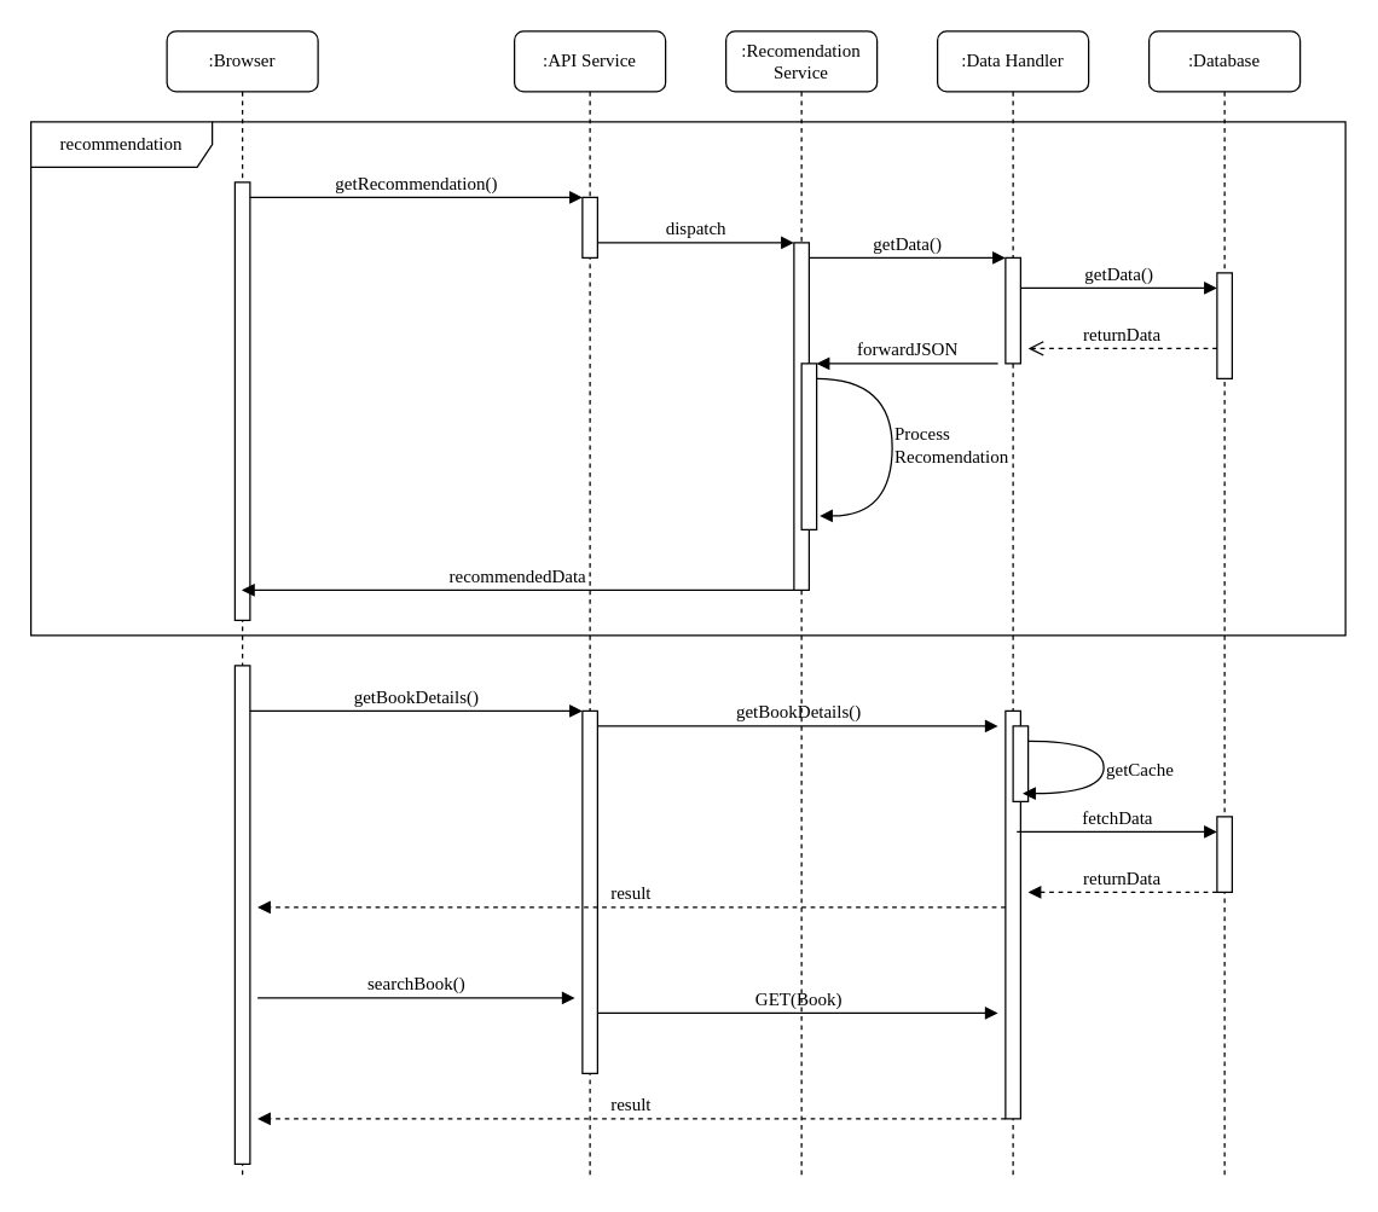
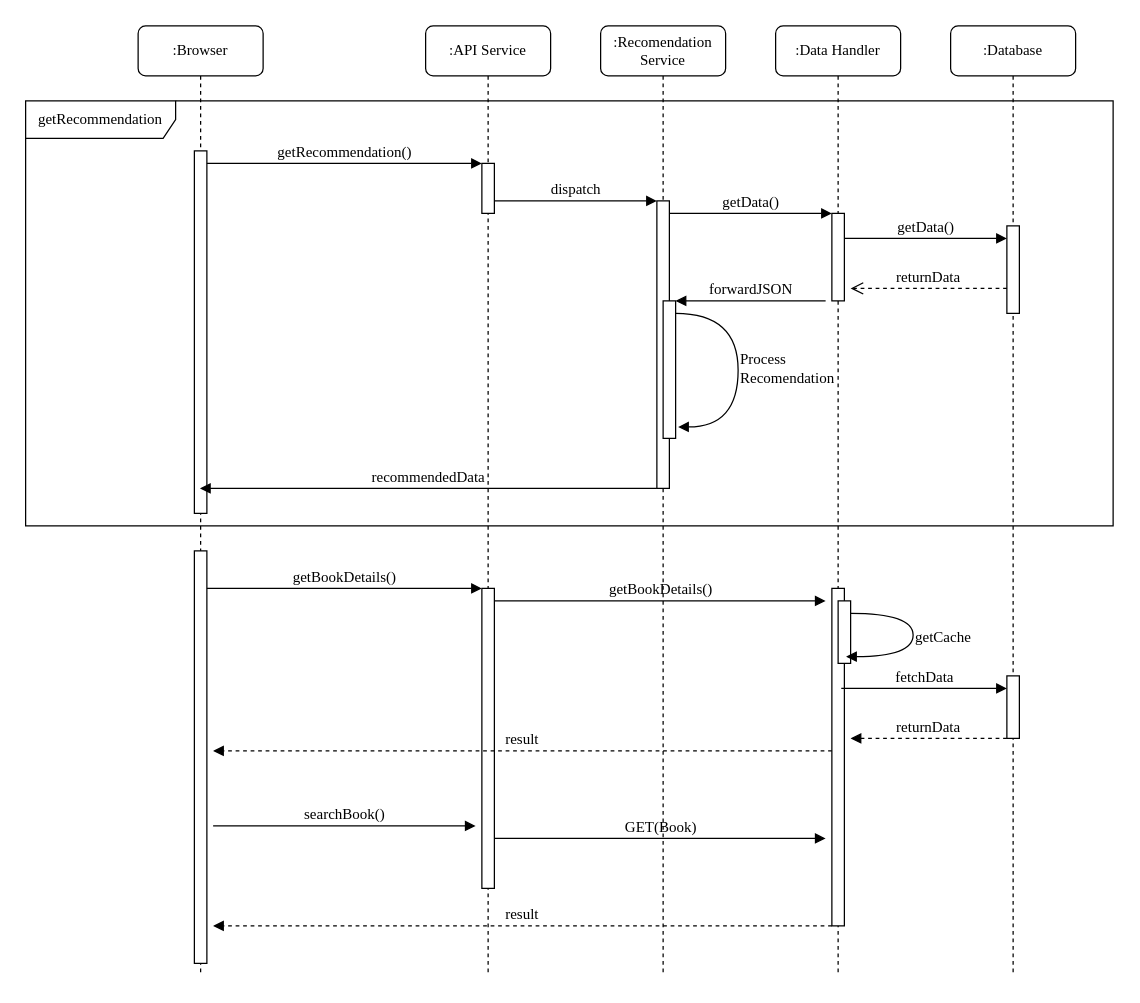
  <mxCell id="0" />
  <mxCell id="1" parent="0" />
  <mxCell id="2" value=":Browser" style="shape=umlLifeline;perimeter=lifelinePerimeter;whiteSpace=wrap;html=1;container=1;collapsible=0;recursiveResize=0;outlineConnect=0;rounded=1;shadow=0;comic=0;labelBackgroundColor=none;strokeWidth=1;fontFamily=Verdana;fontSize=12;align=center;" parent="1" vertex="1"><mxGeometry x="110" y="20" width="100" height="760" as="geometry" /></mxCell>
  <mxCell id="3" value="" style="html=1;points=[];perimeter=orthogonalPerimeter;rounded=0;shadow=0;comic=0;labelBackgroundColor=none;strokeWidth=1;fontFamily=Verdana;fontSize=12;align=center;" parent="2" vertex="1"><mxGeometry x="45" y="100" width="10" height="290" as="geometry" /></mxCell>
  <mxCell id="4" value="getRecommendation()" style="html=1;verticalAlign=bottom;endArrow=block;entryX=0;entryY=0;labelBackgroundColor=none;fontFamily=Verdana;fontSize=12;edgeStyle=elbowEdgeStyle;elbow=vertical;" parent="2" edge="1"><mxGeometry relative="1" as="geometry"><mxPoint x="55" y="110" as="sourcePoint" /><mxPoint x="275" y="110" as="targetPoint" /></mxGeometry></mxCell>
  <mxCell id="5" value="" style="html=1;points=[];perimeter=orthogonalPerimeter;rounded=0;shadow=0;comic=0;labelBackgroundColor=none;strokeWidth=1;fontFamily=Verdana;fontSize=12;align=center;" vertex="1" parent="2"><mxGeometry x="45" y="420" width="10" height="330" as="geometry" /></mxCell>
  <mxCell id="6" value=":API Service" style="shape=umlLifeline;perimeter=lifelinePerimeter;whiteSpace=wrap;html=1;container=1;collapsible=0;recursiveResize=0;outlineConnect=0;rounded=1;shadow=0;comic=0;labelBackgroundColor=none;strokeWidth=1;fontFamily=Verdana;fontSize=12;align=center;" parent="1" vertex="1"><mxGeometry x="340" y="20" width="100" height="760" as="geometry" /></mxCell>
  <mxCell id="7" value="" style="html=1;points=[];perimeter=orthogonalPerimeter;rounded=0;shadow=0;comic=0;labelBackgroundColor=none;strokeWidth=1;fontFamily=Verdana;fontSize=12;align=center;" parent="6" vertex="1"><mxGeometry x="45" y="110" width="10" height="40" as="geometry" /></mxCell>
  <mxCell id="8" value="getBookDetails()" style="html=1;verticalAlign=bottom;endArrow=block;entryX=0;entryY=0;labelBackgroundColor=none;fontFamily=Verdana;fontSize=12;edgeStyle=elbowEdgeStyle;elbow=vertical;" edge="1" parent="6"><mxGeometry relative="1" as="geometry"><mxPoint x="-175" y="450" as="sourcePoint" /><mxPoint x="45" y="450" as="targetPoint" /></mxGeometry></mxCell>
  <mxCell id="9" value="" style="html=1;points=[];perimeter=orthogonalPerimeter;rounded=0;shadow=0;comic=0;labelBackgroundColor=none;strokeWidth=1;fontFamily=Verdana;fontSize=12;align=center;" vertex="1" parent="6"><mxGeometry x="45" y="450" width="10" height="240" as="geometry" /></mxCell>
  <mxCell id="10" value="getBookDetails()" style="html=1;verticalAlign=bottom;endArrow=block;labelBackgroundColor=none;fontFamily=Verdana;fontSize=12;edgeStyle=elbowEdgeStyle;elbow=vertical;" edge="1" parent="6"><mxGeometry relative="1" as="geometry"><mxPoint x="55" y="460" as="sourcePoint" /><mxPoint x="320" y="460" as="targetPoint" /></mxGeometry></mxCell>
  <mxCell id="11" value="GET(Book)" style="html=1;verticalAlign=bottom;endArrow=block;labelBackgroundColor=none;fontFamily=Verdana;fontSize=12;edgeStyle=elbowEdgeStyle;elbow=vertical;" edge="1" parent="6"><mxGeometry relative="1" as="geometry"><mxPoint x="55" y="650" as="sourcePoint" /><mxPoint x="320" y="650" as="targetPoint" /></mxGeometry></mxCell>
  <mxCell id="12" value=":Recomendation&lt;div&gt;Service&lt;/div&gt;" style="shape=umlLifeline;perimeter=lifelinePerimeter;whiteSpace=wrap;html=1;container=1;collapsible=0;recursiveResize=0;outlineConnect=0;rounded=1;shadow=0;comic=0;labelBackgroundColor=none;strokeWidth=1;fontFamily=Verdana;fontSize=12;align=center;" parent="1" vertex="1"><mxGeometry x="480" y="20" width="100" height="760" as="geometry" /></mxCell>
  <mxCell id="13" value="" style="html=1;points=[];perimeter=orthogonalPerimeter;rounded=0;shadow=0;comic=0;labelBackgroundColor=none;strokeWidth=1;fontFamily=Verdana;fontSize=12;align=center;" parent="12" vertex="1"><mxGeometry x="45" y="140" width="10" height="230" as="geometry" /></mxCell>
  <mxCell id="14" value="Process&lt;div&gt;Recomendation&lt;/div&gt;" style="edgeStyle=orthogonalEdgeStyle;shape=connector;rounded=1;orthogonalLoop=1;jettySize=auto;elbow=vertical;html=1;strokeColor=default;align=left;verticalAlign=middle;fontFamily=Verdana;fontSize=12;fontColor=default;labelBackgroundColor=none;endArrow=block;curved=1;entryX=1.2;entryY=0.917;entryDx=0;entryDy=0;entryPerimeter=0;labelPosition=right;verticalLabelPosition=middle;" edge="1" parent="12" target="15"><mxGeometry relative="1" as="geometry"><mxPoint x="120" y="230" as="targetPoint" /><mxPoint x="60" y="230" as="sourcePoint" /><Array as="points"><mxPoint x="110" y="230" /><mxPoint x="110" y="321" /></Array></mxGeometry></mxCell>
  <mxCell id="15" value="" style="html=1;points=[];perimeter=orthogonalPerimeter;rounded=0;shadow=0;comic=0;labelBackgroundColor=none;strokeWidth=1;fontFamily=Verdana;fontSize=12;align=center;" parent="12" vertex="1"><mxGeometry x="50" y="220" width="10" height="110" as="geometry" /></mxCell>
  <mxCell id="16" value=":Data Handler" style="shape=umlLifeline;perimeter=lifelinePerimeter;whiteSpace=wrap;html=1;container=1;collapsible=0;recursiveResize=0;outlineConnect=0;rounded=1;shadow=0;comic=0;labelBackgroundColor=none;strokeWidth=1;fontFamily=Verdana;fontSize=12;align=center;" parent="1" vertex="1"><mxGeometry x="620" y="20" width="100" height="760" as="geometry" /></mxCell>
  <mxCell id="17" value="getData()" style="html=1;verticalAlign=bottom;endArrow=block;labelBackgroundColor=none;fontFamily=Verdana;fontSize=12;edgeStyle=elbowEdgeStyle;elbow=vertical;" edge="1" parent="16"><mxGeometry relative="1" as="geometry"><mxPoint x="-85" y="150" as="sourcePoint" /><Array as="points"><mxPoint x="-80" y="150" /></Array><mxPoint x="45" y="150" as="targetPoint" /></mxGeometry></mxCell>
  <mxCell id="18" value="" style="html=1;points=[];perimeter=orthogonalPerimeter;rounded=0;shadow=0;comic=0;labelBackgroundColor=none;strokeWidth=1;fontFamily=Verdana;fontSize=12;align=center;" vertex="1" parent="16"><mxGeometry x="45" y="150" width="10" height="70" as="geometry" /></mxCell>
  <mxCell id="19" value="" style="html=1;points=[];perimeter=orthogonalPerimeter;rounded=0;shadow=0;comic=0;labelBackgroundColor=none;strokeWidth=1;fontFamily=Verdana;fontSize=12;align=center;" vertex="1" parent="16"><mxGeometry x="45" y="450" width="10" height="270" as="geometry" /></mxCell>
  <mxCell id="20" value="" style="html=1;points=[];perimeter=orthogonalPerimeter;rounded=0;shadow=0;comic=0;labelBackgroundColor=none;strokeWidth=1;fontFamily=Verdana;fontSize=12;align=center;" vertex="1" parent="16"><mxGeometry x="50" y="460" width="10" height="50" as="geometry" /></mxCell>
  <mxCell id="21" value="returnData" style="edgeStyle=elbowEdgeStyle;shape=connector;rounded=1;orthogonalLoop=1;jettySize=auto;elbow=vertical;html=1;strokeColor=default;align=center;verticalAlign=bottom;fontFamily=Verdana;fontSize=12;fontColor=default;labelBackgroundColor=none;endArrow=block;dashed=1;" edge="1" parent="16"><mxGeometry relative="1" as="geometry"><mxPoint x="60" y="570" as="targetPoint" /><mxPoint x="185" y="570" as="sourcePoint" /></mxGeometry></mxCell>
  <mxCell id="22" value=":Database" style="shape=umlLifeline;perimeter=lifelinePerimeter;whiteSpace=wrap;html=1;container=1;collapsible=0;recursiveResize=0;outlineConnect=0;rounded=1;shadow=0;comic=0;labelBackgroundColor=none;strokeWidth=1;fontFamily=Verdana;fontSize=12;align=center;" parent="1" vertex="1"><mxGeometry x="760" y="20" width="100" height="760" as="geometry" /></mxCell>
  <mxCell id="23" value="" style="html=1;points=[];perimeter=orthogonalPerimeter;rounded=0;shadow=0;comic=0;labelBackgroundColor=none;strokeWidth=1;fontFamily=Verdana;fontSize=12;align=center;" vertex="1" parent="22"><mxGeometry x="45" y="160" width="10" height="70" as="geometry" /></mxCell>
  <mxCell id="24" value="getData()" style="html=1;verticalAlign=bottom;endArrow=block;labelBackgroundColor=none;fontFamily=Verdana;fontSize=12;edgeStyle=elbowEdgeStyle;elbow=vertical;" edge="1" parent="22"><mxGeometry relative="1" as="geometry"><mxPoint x="-85" y="170" as="sourcePoint" /><Array as="points"><mxPoint x="-80" y="170" /></Array><mxPoint x="45" y="170" as="targetPoint" /></mxGeometry></mxCell>
  <mxCell id="25" value="returnData" style="html=1;verticalAlign=bottom;endArrow=open;dashed=1;endSize=8;curved=0;rounded=0;strokeColor=default;align=center;fontFamily=Verdana;fontSize=12;fontColor=default;labelBackgroundColor=none;edgeStyle=elbowEdgeStyle;elbow=vertical;" edge="1" parent="22"><mxGeometry relative="1" as="geometry"><mxPoint x="45" y="210" as="sourcePoint" /><mxPoint x="-80" y="210" as="targetPoint" /></mxGeometry></mxCell>
  <mxCell id="26" value="" style="html=1;points=[];perimeter=orthogonalPerimeter;rounded=0;shadow=0;comic=0;labelBackgroundColor=none;strokeWidth=1;fontFamily=Verdana;fontSize=12;align=center;" vertex="1" parent="22"><mxGeometry x="45" y="520" width="10" height="50" as="geometry" /></mxCell>
  <mxCell id="27" value="fetchData" style="html=1;verticalAlign=bottom;endArrow=block;labelBackgroundColor=none;fontFamily=Verdana;fontSize=12;edgeStyle=elbowEdgeStyle;elbow=vertical;" edge="1" parent="22"><mxGeometry relative="1" as="geometry"><mxPoint x="-87.5" y="530" as="sourcePoint" /><mxPoint x="45" y="530" as="targetPoint" /></mxGeometry></mxCell>
  <mxCell id="28" value="dispatch" style="html=1;verticalAlign=bottom;endArrow=block;labelBackgroundColor=none;fontFamily=Verdana;fontSize=12;edgeStyle=elbowEdgeStyle;elbow=vertical;" parent="1" source="7" edge="1"><mxGeometry relative="1" as="geometry"><mxPoint x="450" y="160" as="sourcePoint" /><Array as="points"><mxPoint x="400" y="160" /></Array><mxPoint x="525" y="160" as="targetPoint" /></mxGeometry></mxCell>
  <mxCell id="29" value="forwardJSON" style="edgeStyle=elbowEdgeStyle;shape=connector;rounded=1;orthogonalLoop=1;jettySize=auto;elbow=vertical;html=1;strokeColor=default;align=center;verticalAlign=bottom;fontFamily=Verdana;fontSize=12;fontColor=default;labelBackgroundColor=none;endArrow=block;" edge="1" parent="1"><mxGeometry relative="1" as="geometry"><mxPoint x="660" y="240" as="sourcePoint" /><mxPoint x="540" y="240" as="targetPoint" /></mxGeometry></mxCell>
  <mxCell id="30" value="recommendedData" style="edgeStyle=elbowEdgeStyle;shape=connector;rounded=1;orthogonalLoop=1;jettySize=auto;elbow=vertical;html=1;strokeColor=default;align=center;verticalAlign=bottom;fontFamily=Verdana;fontSize=12;fontColor=default;labelBackgroundColor=none;endArrow=block;" edge="1" parent="1" target="2"><mxGeometry relative="1" as="geometry"><mxPoint x="220" y="390" as="targetPoint" /><mxPoint x="525" y="390" as="sourcePoint" /></mxGeometry></mxCell>
- <mxCell id="31" value="recommendation" style="shape=umlFrame;whiteSpace=wrap;html=1;pointerEvents=0;fontFamily=Verdana;fontSize=12;fontColor=default;labelBackgroundColor=none;width=120;height=30;" vertex="1" parent="1"><mxGeometry x="20" y="80" width="870" height="340" as="geometry" /></mxCell>
+ <mxCell id="31" value="getRecommendation" style="shape=umlFrame;whiteSpace=wrap;html=1;pointerEvents=0;fontFamily=Verdana;fontSize=12;fontColor=default;labelBackgroundColor=none;width=120;height=30;" vertex="1" parent="1"><mxGeometry x="20" y="80" width="870" height="340" as="geometry" /></mxCell>
  <mxCell id="32" value="getCache" style="edgeStyle=orthogonalEdgeStyle;shape=connector;rounded=1;orthogonalLoop=1;jettySize=auto;elbow=vertical;html=1;strokeColor=default;align=left;verticalAlign=middle;fontFamily=Verdana;fontSize=12;fontColor=default;labelBackgroundColor=none;endArrow=block;curved=1;labelPosition=right;verticalLabelPosition=middle;entryX=0.64;entryY=0.892;entryDx=0;entryDy=0;entryPerimeter=0;" edge="1" parent="1" target="20"><mxGeometry relative="1" as="geometry"><mxPoint x="690" y="520" as="targetPoint" /><mxPoint x="680" y="490" as="sourcePoint" /><Array as="points"><mxPoint x="730" y="490" /><mxPoint x="730" y="525" /></Array></mxGeometry></mxCell>
  <mxCell id="33" value="result" style="edgeStyle=elbowEdgeStyle;shape=connector;rounded=1;orthogonalLoop=1;jettySize=auto;elbow=vertical;html=1;strokeColor=default;align=center;verticalAlign=bottom;fontFamily=Verdana;fontSize=12;fontColor=default;labelBackgroundColor=none;endArrow=block;dashed=1;" edge="1" parent="1"><mxGeometry relative="1" as="geometry"><mxPoint x="170" y="600" as="targetPoint" /><mxPoint x="665" y="600" as="sourcePoint" /></mxGeometry></mxCell>
  <mxCell id="34" value="searchBook()" style="html=1;verticalAlign=bottom;endArrow=block;entryX=0;entryY=0;labelBackgroundColor=none;fontFamily=Verdana;fontSize=12;edgeStyle=elbowEdgeStyle;elbow=vertical;" edge="1" parent="1"><mxGeometry relative="1" as="geometry"><mxPoint x="170" y="660" as="sourcePoint" /><mxPoint x="380" y="660" as="targetPoint" /></mxGeometry></mxCell>
  <mxCell id="35" value="result" style="edgeStyle=elbowEdgeStyle;shape=connector;rounded=1;orthogonalLoop=1;jettySize=auto;elbow=vertical;html=1;strokeColor=default;align=center;verticalAlign=bottom;fontFamily=Verdana;fontSize=12;fontColor=default;labelBackgroundColor=none;endArrow=block;dashed=1;" edge="1" parent="1"><mxGeometry relative="1" as="geometry"><mxPoint x="170" y="740" as="targetPoint" /><mxPoint x="665" y="740" as="sourcePoint" /></mxGeometry></mxCell>
